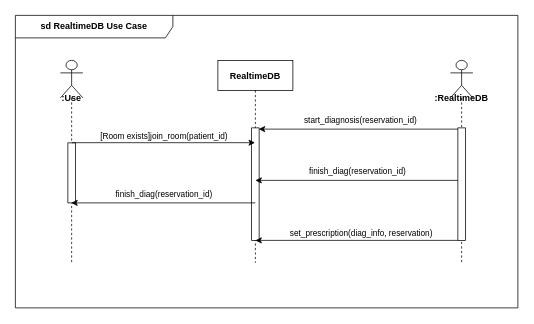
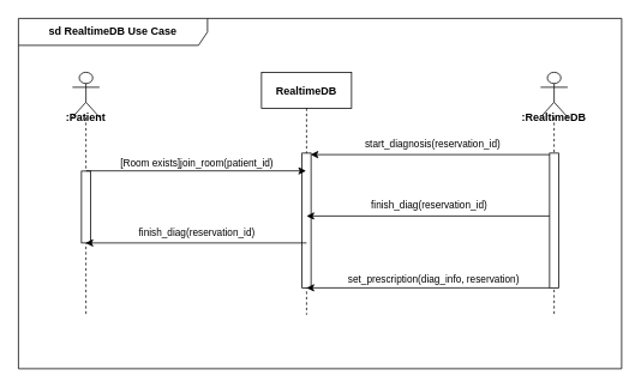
  <mxCell id="0" />
  <mxCell id="1" parent="0" />
  <mxCell id="2" value="RealtimeDB" style="shape=umlLifeline;perimeter=lifelinePerimeter;container=1;collapsible=0;recursiveResize=0;rounded=0;shadow=0;strokeWidth=1;fontStyle=1" vertex="1" parent="1"><mxGeometry x="290" y="80" width="100" height="270" as="geometry" /></mxCell>
  <mxCell id="3" value="" style="html=1;points=[];perimeter=orthogonalPerimeter;" vertex="1" parent="2"><mxGeometry x="45" y="90" width="10" height="150" as="geometry" /></mxCell>
  <mxCell id="4" value="sd RealtimeDB Use Case" style="shape=umlFrame;whiteSpace=wrap;html=1;width=210;height=30;fontStyle=1" vertex="1" parent="1"><mxGeometry x="20" y="20" width="670" height="390" as="geometry" /></mxCell>
- <mxCell id="5" value="&lt;b&gt;:Use&lt;/b&gt;" style="shape=umlLifeline;participant=umlActor;perimeter=lifelinePerimeter;whiteSpace=wrap;html=1;container=1;collapsible=0;recursiveResize=0;verticalAlign=top;spacingTop=36;outlineConnect=0;size=50;" vertex="1" parent="1"><mxGeometry x="80" y="80" width="30" height="270" as="geometry" /></mxCell>
+ <mxCell id="5" value="&lt;b&gt;:Patient&lt;/b&gt;" style="shape=umlLifeline;participant=umlActor;perimeter=lifelinePerimeter;whiteSpace=wrap;html=1;container=1;collapsible=0;recursiveResize=0;verticalAlign=top;spacingTop=36;outlineConnect=0;size=50;" vertex="1" parent="1"><mxGeometry x="80" y="80" width="30" height="270" as="geometry" /></mxCell>
  <mxCell id="6" value="" style="html=1;points=[];perimeter=orthogonalPerimeter;" vertex="1" parent="5"><mxGeometry x="10" y="110" width="10" height="80" as="geometry" /></mxCell>
  <mxCell id="7" value="" style="endArrow=classic;html=1;entryX=0.95;entryY=0.011;entryDx=0;entryDy=0;entryPerimeter=0;" edge="1" parent="1" source="9" target="3"><mxGeometry width="50" height="50" relative="1" as="geometry"><mxPoint x="290" y="190" as="sourcePoint" /><mxPoint x="340" y="140" as="targetPoint" /></mxGeometry></mxCell>
  <mxCell id="8" value="start_diagnosis(reservation_id)" style="edgeLabel;html=1;align=center;verticalAlign=middle;resizable=0;points=[];" vertex="1" connectable="0" parent="7"><mxGeometry x="-0.068" y="-3" relative="1" as="geometry"><mxPoint x="-8.67" y="-9.31" as="offset" /></mxGeometry></mxCell>
  <mxCell id="9" value="&lt;b&gt;:RealtimeDB&lt;/b&gt;" style="shape=umlLifeline;participant=umlActor;perimeter=lifelinePerimeter;whiteSpace=wrap;html=1;container=1;collapsible=0;recursiveResize=0;verticalAlign=top;spacingTop=36;outlineConnect=0;size=50;" vertex="1" parent="1"><mxGeometry x="600" y="80" width="30" height="270" as="geometry" /></mxCell>
  <mxCell id="10" value="" style="html=1;points=[];perimeter=orthogonalPerimeter;" vertex="1" parent="9"><mxGeometry x="10" y="90" width="10" height="150" as="geometry" /></mxCell>
  <mxCell id="11" value="" style="endArrow=classic;html=1;exitX=0.533;exitY=-0.003;exitDx=0;exitDy=0;exitPerimeter=0;" edge="1" parent="1" source="6" target="2"><mxGeometry width="50" height="50" relative="1" as="geometry"><mxPoint x="335" y="191" as="sourcePoint" /><mxPoint x="349.667" y="240" as="targetPoint" /></mxGeometry></mxCell>
  <mxCell id="12" value="[Room exists]join_room(patient_id)" style="edgeLabel;html=1;align=center;verticalAlign=middle;resizable=0;points=[];" vertex="1" connectable="0" parent="11"><mxGeometry x="-0.508" y="-2" relative="1" as="geometry"><mxPoint x="62.17" y="-11.43" as="offset" /></mxGeometry></mxCell>
  <mxCell id="13" value="" style="endArrow=classic;html=1;entryX=0.95;entryY=0.011;entryDx=0;entryDy=0;entryPerimeter=0;" edge="1" parent="1"><mxGeometry width="50" height="50" relative="1" as="geometry"><mxPoint x="610" y="240" as="sourcePoint" /><mxPoint x="340" y="240" as="targetPoint" /></mxGeometry></mxCell>
  <mxCell id="14" value="finish_diag(reservation_id)" style="edgeLabel;html=1;align=center;verticalAlign=middle;resizable=0;points=[];" vertex="1" connectable="0" parent="13"><mxGeometry x="-0.068" y="-3" relative="1" as="geometry"><mxPoint x="-8.67" y="-9.31" as="offset" /></mxGeometry></mxCell>
  <mxCell id="15" value="" style="endArrow=classic;html=1;" edge="1" parent="1" target="5"><mxGeometry width="50" height="50" relative="1" as="geometry"><mxPoint x="340" y="270" as="sourcePoint" /><mxPoint x="70" y="270" as="targetPoint" /></mxGeometry></mxCell>
  <mxCell id="16" value="finish_diag(reservation_id)" style="edgeLabel;html=1;align=center;verticalAlign=middle;resizable=0;points=[];" vertex="1" connectable="0" parent="15"><mxGeometry x="-0.068" y="-3" relative="1" as="geometry"><mxPoint x="-8.67" y="-9.31" as="offset" /></mxGeometry></mxCell>
  <mxCell id="17" value="" style="endArrow=classic;html=1;entryX=0.95;entryY=0.011;entryDx=0;entryDy=0;entryPerimeter=0;" edge="1" parent="1"><mxGeometry width="50" height="50" relative="1" as="geometry"><mxPoint x="610" y="320" as="sourcePoint" /><mxPoint x="340" y="320" as="targetPoint" /></mxGeometry></mxCell>
  <mxCell id="18" value="&lt;span style=&quot;color: rgba(0 , 0 , 0 , 0) ; font-family: monospace ; font-size: 0px ; background-color: rgb(248 , 249 , 250)&quot;&gt;%3CmxGraphModel%3E%3Croot%3E%3CmxCell%20id%3D%220%22%2F%3E%3CmxCell%20id%3D%221%22%20parent%3D%220%22%2F%3E%3CmxCell%20id%3D%222%22%20value%3D%22%22%20style%3D%22endArrow%3Dclassic%3Bhtml%3D1%3BentryX%3D0.95%3BentryY%3D0.011%3BentryDx%3D0%3BentryDy%3D0%3BentryPerimeter%3D0%3B%22%20edge%3D%221%22%20parent%3D%221%22%3E%3CmxGeometry%20width%3D%2250%22%20height%3D%2250%22%20relative%3D%221%22%20as%3D%22geometry%22%3E%3CmxPoint%20x%3D%22660%22%20y%3D%22310%22%20as%3D%22sourcePoint%22%2F%3E%3CmxPoint%20x%3D%22390%22%20y%3D%22310%22%20as%3D%22targetPoint%22%2F%3E%3C%2FmxGeometry%3E%3C%2FmxCell%3E%3CmxCell%20id%3D%223%22%20value%3D%22finish_diag(reservation_id)%22%20style%3D%22edgeLabel%3Bhtml%3D1%3Balign%3Dcenter%3BverticalAlign%3Dmiddle%3Bresizable%3D0%3Bpoints%3D%5B%5D%3B%22%20vertex%3D%221%22%20connectable%3D%220%22%20parent%3D%222%22%3E%3CmxGeometry%20x%3D%22-0.068%22%20y%3D%22-3%22%20relative%3D%221%22%20as%3D%22geometry%22%3E%3CmxPoint%20x%3D%22-8.67%22%20y%3D%22-9.31%22%20as%3D%22offset%22%2F%3E%3C%2FmxGeometry%3E%3C%2FmxCell%3E%3C%2Froot%3E%3C%2FmxGraphModel%3E&lt;/span&gt;" style="edgeLabel;html=1;align=center;verticalAlign=middle;resizable=0;points=[];" vertex="1" connectable="0" parent="17"><mxGeometry x="-0.068" y="-3" relative="1" as="geometry"><mxPoint x="-8.67" y="-9.31" as="offset" /></mxGeometry></mxCell>
  <mxCell id="19" value="set_prescription(diag_info, reservation)" style="edgeLabel;html=1;align=center;verticalAlign=middle;resizable=0;points=[];" vertex="1" connectable="0" parent="17"><mxGeometry x="0.349" y="-2" relative="1" as="geometry"><mxPoint x="52.5" y="-8" as="offset" /></mxGeometry></mxCell>
